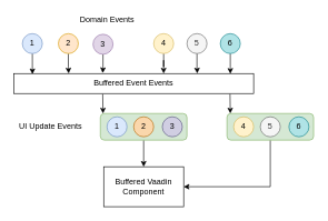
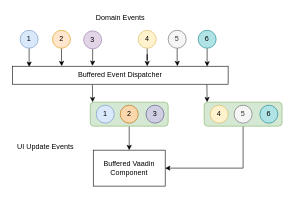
  <mxCell id="0" />
  <mxCell id="1" parent="0" />
  <mxCell id="2" style="edgeStyle=orthogonalEdgeStyle;rounded=0;orthogonalLoop=1;jettySize=auto;html=1;entryX=0.078;entryY=0.033;entryDx=0;entryDy=0;entryPerimeter=0;exitX=0.5;exitY=1;exitDx=0;exitDy=0;" edge="1" parent="1" source="15" target="14"><mxGeometry relative="1" as="geometry"><mxPoint x="47" y="57.86" as="sourcePoint" /></mxGeometry></mxCell>
  <mxCell id="3" style="edgeStyle=orthogonalEdgeStyle;rounded=0;orthogonalLoop=1;jettySize=auto;html=1;entryX=0.229;entryY=-0.005;entryDx=0;entryDy=0;entryPerimeter=0;" edge="1" parent="1" source="4" target="14"><mxGeometry relative="1" as="geometry" /></mxCell>
  <mxCell id="4" value="2" style="ellipse;whiteSpace=wrap;html=1;aspect=fixed;fillColor=#ffe6cc;strokeColor=#d79b00;" vertex="1" parent="1"><mxGeometry x="87" y="50" width="30" height="30" as="geometry" /></mxCell>
  <mxCell id="5" style="edgeStyle=orthogonalEdgeStyle;rounded=0;orthogonalLoop=1;jettySize=auto;html=1;entryX=0.371;entryY=-0.024;entryDx=0;entryDy=0;entryPerimeter=0;" edge="1" parent="1" source="6" target="14"><mxGeometry relative="1" as="geometry" /></mxCell>
  <mxCell id="6" value="3" style="ellipse;whiteSpace=wrap;html=1;aspect=fixed;fillColor=#e1d5e7;strokeColor=#9673a6;" vertex="1" parent="1"><mxGeometry x="139" y="51" width="30" height="30" as="geometry" /></mxCell>
  <mxCell id="7" style="edgeStyle=orthogonalEdgeStyle;rounded=0;orthogonalLoop=1;jettySize=auto;html=1;entryX=0.625;entryY=0;entryDx=0;entryDy=0;entryPerimeter=0;" edge="1" parent="1" source="8" target="14"><mxGeometry relative="1" as="geometry" /></mxCell>
  <mxCell id="8" value="4" style="ellipse;whiteSpace=wrap;html=1;aspect=fixed;fillColor=#fff2cc;strokeColor=#d6b656;" vertex="1" parent="1"><mxGeometry x="230" y="50" width="30" height="30" as="geometry" /></mxCell>
  <mxCell id="9" style="edgeStyle=orthogonalEdgeStyle;rounded=0;orthogonalLoop=1;jettySize=auto;html=1;entryX=0.765;entryY=-0.005;entryDx=0;entryDy=0;entryPerimeter=0;" edge="1" parent="1" source="10" target="14"><mxGeometry relative="1" as="geometry" /></mxCell>
  <mxCell id="10" value="5" style="ellipse;whiteSpace=wrap;html=1;aspect=fixed;fillColor=#f5f5f5;strokeColor=#666666;fontColor=#333333;" vertex="1" parent="1"><mxGeometry x="280" y="50" width="30" height="30" as="geometry" /></mxCell>
  <mxCell id="11" style="edgeStyle=orthogonalEdgeStyle;rounded=0;orthogonalLoop=1;jettySize=auto;html=1;entryX=0.903;entryY=0.014;entryDx=0;entryDy=0;entryPerimeter=0;" edge="1" parent="1" source="12" target="14"><mxGeometry relative="1" as="geometry" /></mxCell>
  <mxCell id="12" value="6" style="ellipse;whiteSpace=wrap;html=1;aspect=fixed;fillColor=#b0e3e6;strokeColor=#0e8088;" vertex="1" parent="1"><mxGeometry x="330" y="50" width="30" height="30" as="geometry" /></mxCell>
  <mxCell id="13" style="edgeStyle=orthogonalEdgeStyle;rounded=0;orthogonalLoop=1;jettySize=auto;html=1;exitX=0.5;exitY=0;exitDx=0;exitDy=0;entryX=0.371;entryY=1.024;entryDx=0;entryDy=0;entryPerimeter=0;startArrow=classic;startFill=1;endArrow=none;endFill=0;" edge="1" parent="1" target="14"><mxGeometry relative="1" as="geometry"><mxPoint x="154" y="170" as="sourcePoint" /></mxGeometry></mxCell>
- <mxCell id="14" value="Buffered Event Events" style="rounded=0;whiteSpace=wrap;html=1;" vertex="1" parent="1"><mxGeometry x="20" y="110" width="360" height="30" as="geometry" /></mxCell>
+ <mxCell id="14" value="Buffered Event Dispatcher" style="rounded=0;whiteSpace=wrap;html=1;" vertex="1" parent="1"><mxGeometry x="20" y="110" width="360" height="30" as="geometry" /></mxCell>
  <mxCell id="15" value="1" style="ellipse;whiteSpace=wrap;html=1;aspect=fixed;fillColor=#dae8fc;strokeColor=#6c8ebf;" vertex="1" parent="1"><mxGeometry x="33" y="50" width="30" height="30" as="geometry" /></mxCell>
- <mxCell id="16" value="Domain Events" style="text;html=1;resizable=0;autosize=1;align=center;verticalAlign=middle;points=[];fillColor=none;strokeColor=none;rounded=0;" vertex="1" parent="1"><mxGeometry x="110" y="20" width="100" height="20" as="geometry" /></mxCell>
+ <mxCell id="16" value="Domain Events" style="text;html=1;resizable=0;autosize=1;align=center;verticalAlign=middle;points=[];fillColor=none;strokeColor=none;rounded=0;" vertex="1" parent="1"><mxGeometry x="150" y="20" width="100" height="20" as="geometry" /></mxCell>
  <mxCell id="17" style="edgeStyle=orthogonalEdgeStyle;rounded=0;orthogonalLoop=1;jettySize=auto;html=1;exitX=0.5;exitY=0;exitDx=0;exitDy=0;entryX=0.371;entryY=1.024;entryDx=0;entryDy=0;entryPerimeter=0;startArrow=classic;startFill=1;endArrow=none;endFill=0;" edge="1" parent="1"><mxGeometry relative="1" as="geometry"><mxPoint x="344.56" y="140.72" as="targetPoint" /><mxPoint x="345" y="170" as="sourcePoint" /></mxGeometry></mxCell>
- <mxCell id="18" value="UI Update Events" style="text;html=1;resizable=0;autosize=1;align=center;verticalAlign=middle;points=[];fillColor=none;strokeColor=none;rounded=0;" vertex="1" parent="1"><mxGeometry x="20" y="180" width="110" height="20" as="geometry" /></mxCell>
+ <mxCell id="18" value="UI Update Events" style="text;html=1;resizable=0;autosize=1;align=center;verticalAlign=middle;points=[];fillColor=none;strokeColor=none;rounded=0;" vertex="1" parent="1"><mxGeometry x="20" y="235" width="110" height="20" as="geometry" /></mxCell>
  <mxCell id="19" style="edgeStyle=orthogonalEdgeStyle;rounded=0;orthogonalLoop=1;jettySize=auto;html=1;entryX=0.5;entryY=0;entryDx=0;entryDy=0;startArrow=none;startFill=0;endArrow=classic;endFill=1;" edge="1" parent="1" source="20" target="29"><mxGeometry relative="1" as="geometry" /></mxCell>
  <mxCell id="20" value="" style="rounded=1;whiteSpace=wrap;html=1;fillColor=#d5e8d4;strokeColor=#82b366;" vertex="1" parent="1"><mxGeometry x="150" y="170" width="130" height="40" as="geometry" /></mxCell>
  <mxCell id="21" value="1" style="ellipse;whiteSpace=wrap;html=1;aspect=fixed;fillColor=#dae8fc;strokeColor=#6c8ebf;" vertex="1" parent="1"><mxGeometry x="160" y="175" width="30" height="30" as="geometry" /></mxCell>
  <mxCell id="22" value="2" style="ellipse;whiteSpace=wrap;html=1;aspect=fixed;fillColor=#fad7ac;strokeColor=#b46504;" vertex="1" parent="1"><mxGeometry x="200" y="175" width="30" height="30" as="geometry" /></mxCell>
  <mxCell id="23" value="3" style="ellipse;whiteSpace=wrap;html=1;aspect=fixed;fillColor=#d0cee2;strokeColor=#56517e;" vertex="1" parent="1"><mxGeometry x="243" y="175" width="30" height="30" as="geometry" /></mxCell>
  <mxCell id="24" style="edgeStyle=orthogonalEdgeStyle;rounded=0;orthogonalLoop=1;jettySize=auto;html=1;entryX=1;entryY=0.5;entryDx=0;entryDy=0;startArrow=none;startFill=0;endArrow=classic;endFill=1;exitX=0.5;exitY=1;exitDx=0;exitDy=0;" edge="1" parent="1" source="25" target="29"><mxGeometry relative="1" as="geometry" /></mxCell>
  <mxCell id="25" value="" style="rounded=1;whiteSpace=wrap;html=1;fillColor=#d5e8d4;strokeColor=#82b366;" vertex="1" parent="1"><mxGeometry x="340" y="170" width="130" height="40" as="geometry" /></mxCell>
  <mxCell id="26" value="4" style="ellipse;whiteSpace=wrap;html=1;aspect=fixed;fillColor=#fff2cc;strokeColor=#d6b656;" vertex="1" parent="1"><mxGeometry x="350" y="175" width="30" height="30" as="geometry" /></mxCell>
  <mxCell id="27" value="5" style="ellipse;whiteSpace=wrap;html=1;aspect=fixed;fillColor=#f5f5f5;strokeColor=#666666;fontColor=#333333;" vertex="1" parent="1"><mxGeometry x="390" y="175" width="30" height="30" as="geometry" /></mxCell>
  <mxCell id="28" value="6" style="ellipse;whiteSpace=wrap;html=1;aspect=fixed;fillColor=#b0e3e6;strokeColor=#0e8088;" vertex="1" parent="1"><mxGeometry x="433" y="175" width="30" height="30" as="geometry" /></mxCell>
  <mxCell id="29" value="Buffered Vaadin Component" style="rounded=0;whiteSpace=wrap;html=1;" vertex="1" parent="1"><mxGeometry x="155" y="250" width="120" height="60" as="geometry" /></mxCell>
